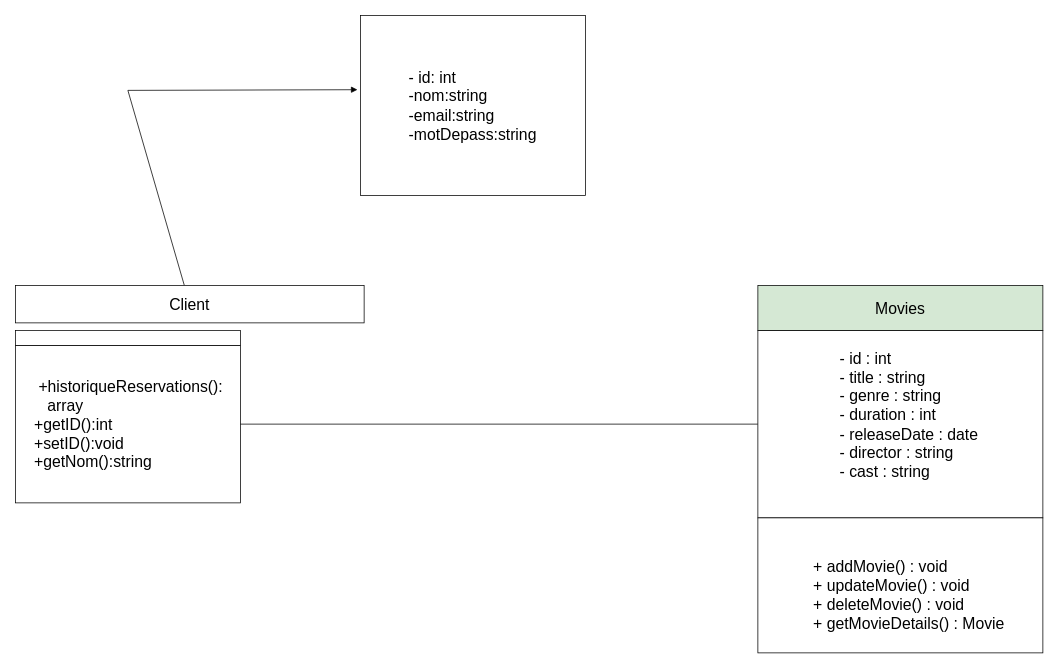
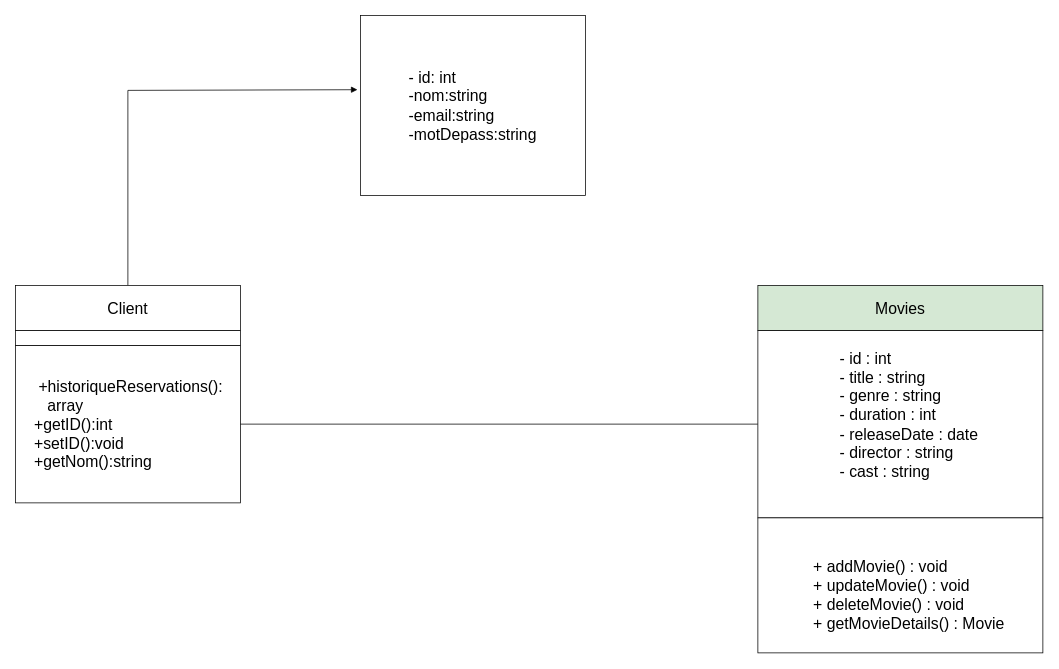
  <mxCell id="0" />
  <mxCell id="1" parent="0" />
  <mxCell id="2" value="&lt;div style=&quot;text-align: left;&quot;&gt;&lt;span style=&quot;font-size: 21px; background-color: initial;&quot;&gt;- id: &lt;/span&gt;&lt;span style=&quot;font-size: 21px; background-color: initial;&quot; class=&quot;hljs-type&quot;&gt;int&lt;/span&gt;&lt;/div&gt;&lt;font style=&quot;font-size: 21px;&quot;&gt;&lt;span class=&quot;hljs-type&quot;&gt;&lt;div style=&quot;text-align: left;&quot;&gt;&lt;span style=&quot;background-color: initial;&quot;&gt;-nom:string&lt;/span&gt;&lt;/div&gt;&lt;/span&gt;&lt;div style=&quot;text-align: left;&quot;&gt;&lt;span style=&quot;background-color: initial;&quot;&gt;-email:string&lt;/span&gt;&lt;/div&gt;&lt;div style=&quot;text-align: left;&quot;&gt;&lt;span style=&quot;background-color: initial;&quot;&gt;-motDepass:string&lt;/span&gt;&lt;/div&gt;&lt;/font&gt;" style="whiteSpace=wrap;html=1;" vertex="1" parent="1"><mxGeometry x="480" y="20" width="300" height="240" as="geometry" /></mxCell>
  <mxCell id="3" value="&amp;nbsp; &amp;nbsp; &amp;nbsp;+&lt;span class=&quot;hljs-built_in&quot;&gt;historiqueReservations&lt;/span&gt;():&amp;nbsp; &amp;nbsp; &amp;nbsp; &amp;nbsp; &amp;nbsp; &amp;nbsp;array&lt;br&gt;&amp;nbsp; &amp;nbsp; +getID():int&lt;br&gt;&amp;nbsp; &amp;nbsp; +setID():void&lt;br&gt;&amp;nbsp; &amp;nbsp; +getNom():string" style="whiteSpace=wrap;html=1;fontSize=21;align=left;" vertex="1" parent="1"><mxGeometry x="20" y="460" width="300" height="210" as="geometry" /></mxCell>
  <mxCell id="4" value="" style="whiteSpace=wrap;html=1;fontSize=21;" vertex="1" parent="1"><mxGeometry x="20" y="440" width="300" height="20" as="geometry" /></mxCell>
  <mxCell id="5" style="edgeStyle=none;html=1;fontSize=21;endArrow=none;endFill=0;" edge="1" parent="1" source="6"><mxGeometry relative="1" as="geometry"><mxPoint x="170" y="120" as="targetPoint" /></mxGeometry></mxCell>
- <mxCell id="6" value="Client" style="whiteSpace=wrap;html=1;fontSize=21;" vertex="1" parent="1"><mxGeometry x="20" y="380" width="465" height="50" as="geometry" /></mxCell>
+ <mxCell id="6" value="Client" style="whiteSpace=wrap;html=1;fontSize=21;" vertex="1" parent="1"><mxGeometry x="20" y="380" width="300" height="60" as="geometry" /></mxCell>
  <mxCell id="7" value="" style="edgeStyle=none;orthogonalLoop=1;jettySize=auto;html=1;fontSize=21;endArrow=block;endFill=1;entryX=-0.013;entryY=0.413;entryDx=0;entryDy=0;entryPerimeter=0;" edge="1" parent="1" target="2"><mxGeometry width="100" relative="1" as="geometry"><mxPoint x="170" y="120" as="sourcePoint" /><mxPoint x="420" y="260" as="targetPoint" /><Array as="points" /></mxGeometry></mxCell>
  <mxCell id="8" style="edgeStyle=none;html=1;exitX=0;exitY=0.5;exitDx=0;exitDy=0;entryX=1;entryY=0.5;entryDx=0;entryDy=0;fontSize=21;endArrow=none;endFill=0;" edge="1" parent="1" source="9" target="3"><mxGeometry relative="1" as="geometry" /></mxCell>
  <mxCell id="9" value="&lt;div style=&quot;text-align: justify;&quot;&gt;&lt;span style=&quot;background-color: initial;&quot;&gt;&amp;nbsp; &amp;nbsp; - id : int&lt;/span&gt;&lt;/div&gt;&lt;div style=&quot;text-align: justify;&quot;&gt;&lt;span style=&quot;background-color: initial;&quot;&gt;&amp;nbsp; &amp;nbsp; - title : string&lt;/span&gt;&lt;/div&gt;&lt;div style=&quot;text-align: justify;&quot;&gt;&lt;span style=&quot;background-color: initial;&quot;&gt;&amp;nbsp; &amp;nbsp; - genre : string&lt;/span&gt;&lt;/div&gt;&lt;div style=&quot;text-align: justify;&quot;&gt;&lt;span style=&quot;background-color: initial;&quot;&gt;&amp;nbsp; &amp;nbsp; - duration : int&lt;/span&gt;&lt;/div&gt;&lt;div style=&quot;text-align: justify;&quot;&gt;&lt;span style=&quot;background-color: initial;&quot;&gt;&amp;nbsp; &amp;nbsp; - releaseDate : date&lt;/span&gt;&lt;/div&gt;&lt;div style=&quot;text-align: justify;&quot;&gt;&lt;span style=&quot;background-color: initial;&quot;&gt;&amp;nbsp; &amp;nbsp; - director : string&lt;/span&gt;&lt;/div&gt;&lt;div style=&quot;text-align: justify;&quot;&gt;&lt;span style=&quot;background-color: initial;&quot;&gt;&amp;nbsp; &amp;nbsp; - cast : string&lt;/span&gt;&lt;/div&gt;&lt;div style=&quot;text-align: justify;&quot;&gt;&lt;br&gt;&lt;/div&gt;" style="whiteSpace=wrap;html=1;fontSize=21;" vertex="1" parent="1"><mxGeometry x="1010" y="440" width="380" height="250" as="geometry" /></mxCell>
  <mxCell id="10" value="&lt;div style=&quot;text-align: justify;&quot;&gt;&lt;br&gt;&lt;/div&gt;&lt;div style=&quot;text-align: justify;&quot;&gt;&lt;span style=&quot;background-color: initial;&quot;&gt;&amp;nbsp; &amp;nbsp; + addMovie() : void&lt;/span&gt;&lt;/div&gt;&lt;div style=&quot;text-align: justify;&quot;&gt;&lt;span style=&quot;background-color: initial;&quot;&gt;&amp;nbsp; &amp;nbsp; + updateMovie() : void&lt;/span&gt;&lt;/div&gt;&lt;div style=&quot;text-align: justify;&quot;&gt;&lt;span style=&quot;background-color: initial;&quot;&gt;&amp;nbsp; &amp;nbsp; + deleteMovie() : void&lt;/span&gt;&lt;/div&gt;&lt;div style=&quot;text-align: justify;&quot;&gt;&lt;span style=&quot;background-color: initial;&quot;&gt;&amp;nbsp; &amp;nbsp; + getMovieDetails() : Movie&lt;/span&gt;&lt;/div&gt;" style="whiteSpace=wrap;html=1;fontSize=21;" vertex="1" parent="1"><mxGeometry x="1010" y="690" width="380" height="180" as="geometry" /></mxCell>
  <mxCell id="11" value="Movies" style="whiteSpace=wrap;html=1;fontSize=21;fillColor=#d5e8d4;" vertex="1" parent="1"><mxGeometry x="1010" y="380" width="380" height="60" as="geometry" /></mxCell>
